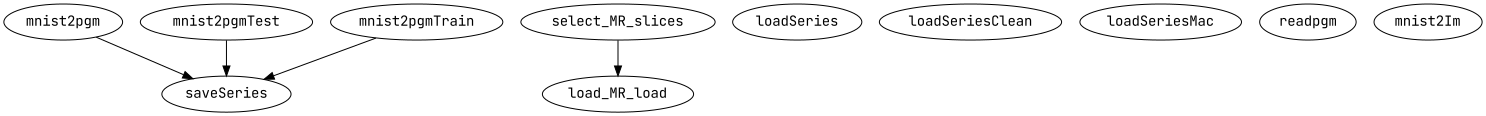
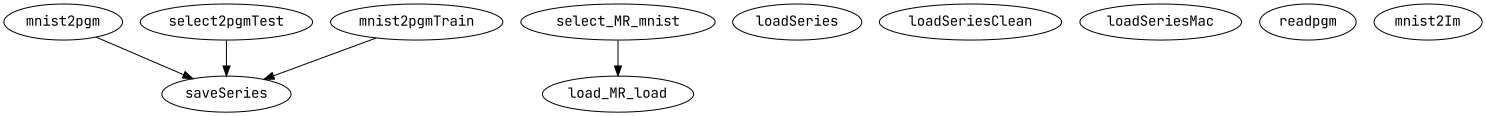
  digraph {
    fontname="JetBrains Mono"
    node [fontname="JetBrains Mono"]
    edge [fontname="JetBrains Mono"]
    mnist2pgm
    saveSeries
-   mnist2pgmTest
+   mnist2pgmTest [label=select2pgmTest]
    mnist2pgmTrain
    n5 [label=load_MR_load]
-   select_MR_slices
+   select_MR_slices [label=select_MR_mnist]
    loadSeries
    loadSeriesClean
    loadSeriesMac
    readpgm
    n11 [label=mnist2Im]
    mnist2pgm -> saveSeries
    mnist2pgmTest -> saveSeries
    mnist2pgmTrain -> saveSeries
    select_MR_slices -> n5
  }
